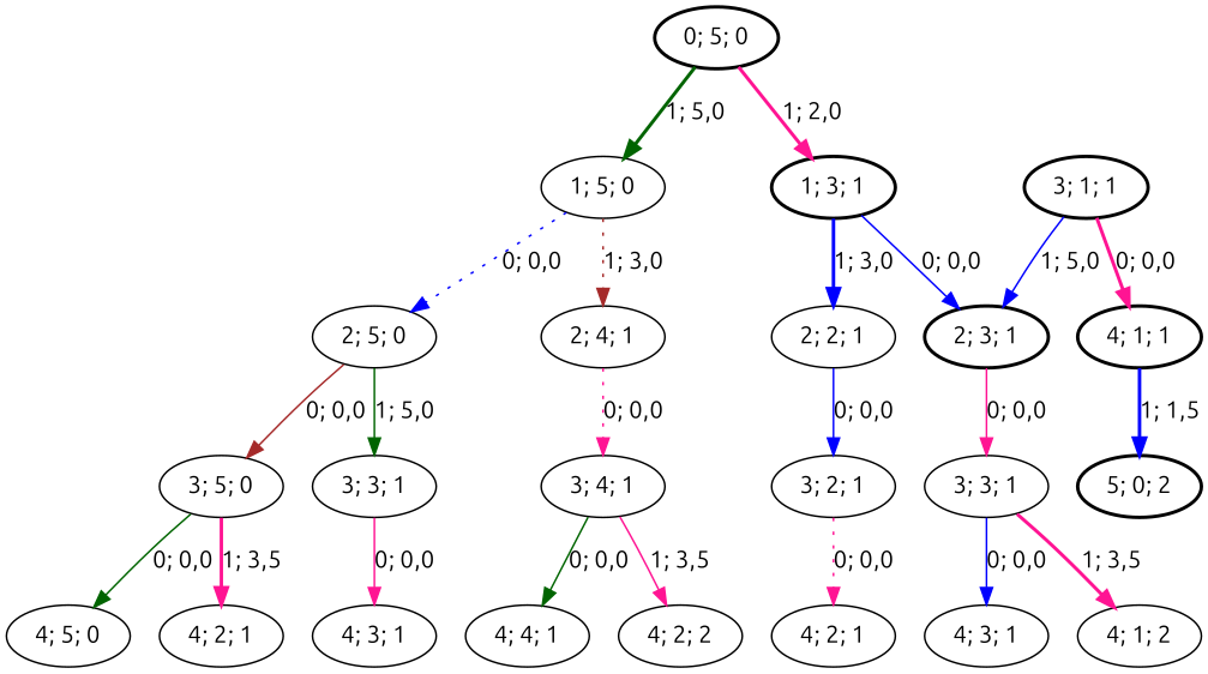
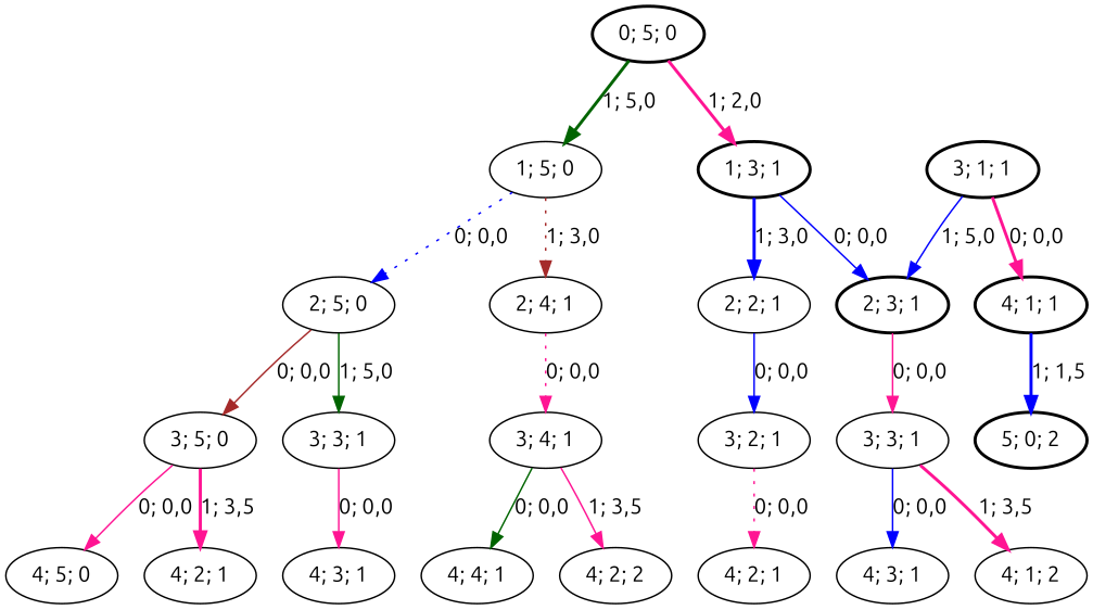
  strict digraph {
    fontname=Ubuntu
    node [fontname=Ubuntu style=solid]
    edge [color=deeppink fontname=Ubuntu style=solid]
    n1 [label="3; 5; 0"]
    n2 [label="4; 5; 0"]
    n3 [label="4; 2; 1"]
    n4 [label="2; 5; 0"]
    n5 [label="3; 3; 1"]
    n6 [label="4; 3; 1"]
    n7 [label="1; 5; 0"]
    n8 [label="2; 4; 1"]
    n9 [label="3; 4; 1"]
    n10 [label="4; 4; 1"]
    n11 [label="4; 2; 2"]
    n12 [label="0; 5; 0" style=bold]
    n13 [label="1; 3; 1" style=bold]
    n14 [label="2; 3; 1" style=bold]
    n15 [label="2; 2; 1"]
    n16 [label="3; 3; 1"]
    n17 [label="4; 3; 1"]
    n18 [label="4; 1; 2"]
    n19 [label="3; 1; 1" style=bold]
    n20 [label="4; 1; 1" style=bold]
    n21 [label="5; 0; 2" style=bold]
    n22 [label="3; 2; 1"]
    n23 [label="4; 2; 1"]
-   n1 -> n2 [color=darkgreen label="0; 0,0"]
+   n1 -> n2 [label="0; 0,0"]
    n1 -> n3 [label="1; 3,5" style=bold]
    n4 -> n1 [color=brown label="0; 0,0"]
    n4 -> n5 [color=darkgreen label="1; 5,0"]
    n5 -> n6 [label="0; 0,0"]
    n7 -> n4 [color=blue label="0; 0,0" style=dotted]
    n7 -> n8 [color=brown label="1; 3,0" style=dotted]
    n8 -> n9 [label="0; 0,0" style=dotted]
    n9 -> n10 [color=darkgreen label="0; 0,0"]
    n9 -> n11 [label="1; 3,5"]
    n12 -> n7 [color=darkgreen label="1; 5,0" style=bold]
    n12 -> n13 [label="1; 2,0" style=bold]
    n13 -> n14 [color=blue label="0; 0,0"]
    n13 -> n15 [color=blue label="1; 3,0" style=bold]
    n14 -> n16 [label="0; 0,0"]
    n15 -> n22 [color=blue label="0; 0,0"]
    n16 -> n17 [color=blue label="0; 0,0"]
    n16 -> n18 [label="1; 3,5" style=bold]
    n19 -> n14 [color=blue label="1; 5,0"]
    n19 -> n20 [label="0; 0,0" style=bold]
    n20 -> n21 [color=blue label="1; 1,5" style=bold]
    n22 -> n23 [label="0; 0,0" style=dotted]
  }
